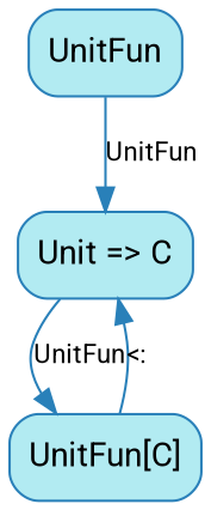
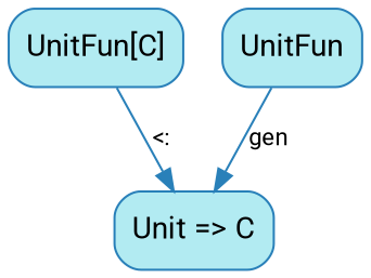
  strict digraph {
    rank=same
    rankdir=TB
    node [color="#2980B9" fillcolor="#b2ebf2" fontcolor="#000000" fontname="Segoe UI,Roboto,Helvetica,Arial,sans-serif" shape=rectangle style="rounded,filled"]
    edge [color="#2980B9" fontcolor="#000000" fontname="Segoe UI,Roboto,Helvetica,Arial,sans-serif" fontsize=11]
    n1 [label="Unit => C"]
    n2 [label="UnitFun[C]"]
    n3 [label=UnitFun]
-   n1 -> n2 [label=UnitFun]
    n2 -> n1 [label="<:"]
-   n3 -> n1 [label=UnitFun]
+   n3 -> n1 [label=gen]
  }
